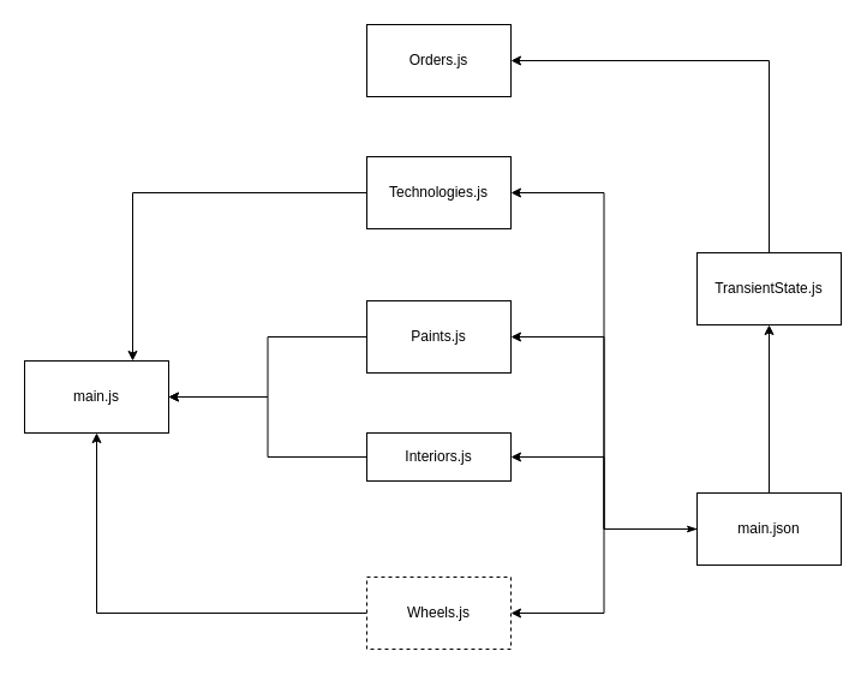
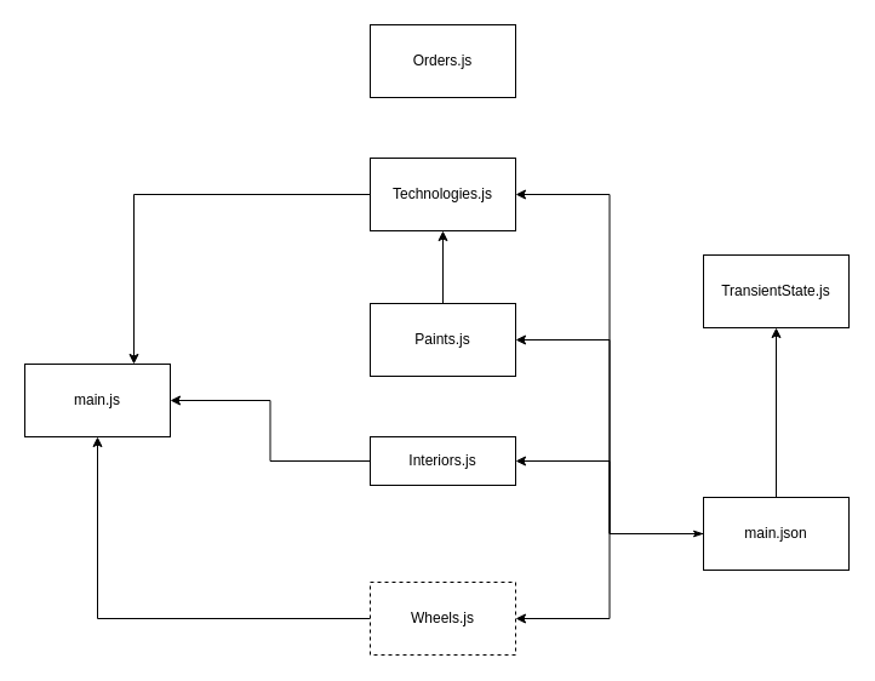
  <mxCell id="0" />
  <mxCell id="1" parent="0" />
  <mxCell id="2" value="main.js" style="rounded=0;whiteSpace=wrap;html=1;" parent="1" vertex="1"><mxGeometry x="20" y="300" width="120" height="60" as="geometry" /></mxCell>
- <mxCell id="3" style="edgeStyle=orthogonalEdgeStyle;rounded=0;orthogonalLoop=1;jettySize=auto;html=1;entryX=1;entryY=0.5;entryDx=0;entryDy=0;" parent="1" source="4" target="19" edge="1"><mxGeometry relative="1" as="geometry"><Array as="points"><mxPoint x="640" y="50" /></Array></mxGeometry></mxCell>
  <mxCell id="4" value="TransientState.js" style="rounded=0;whiteSpace=wrap;html=1;" parent="1" vertex="1"><mxGeometry x="580" y="210" width="120" height="60" as="geometry" /></mxCell>
  <mxCell id="5" style="edgeStyle=orthogonalEdgeStyle;rounded=0;orthogonalLoop=1;jettySize=auto;html=1;" parent="1" source="6" target="2" edge="1"><mxGeometry relative="1" as="geometry"><Array as="points"><mxPoint x="110" y="160" /></Array></mxGeometry></mxCell>
  <mxCell id="6" value="Technologies.js" style="rounded=0;whiteSpace=wrap;html=1;" parent="1" vertex="1"><mxGeometry x="305" y="130" width="120" height="60" as="geometry" /></mxCell>
- <mxCell id="7" style="edgeStyle=orthogonalEdgeStyle;rounded=0;orthogonalLoop=1;jettySize=auto;html=1;entryX=1;entryY=0.5;entryDx=0;entryDy=0;" parent="1" source="8" target="2" edge="1"><mxGeometry relative="1" as="geometry"><mxPoint x="90" y="410" as="targetPoint" /></mxGeometry></mxCell>
+ <mxCell id="7" style="edgeStyle=orthogonalEdgeStyle;rounded=0;orthogonalLoop=1;jettySize=auto;html=1;" parent="1" source="8" target="6" edge="1"><mxGeometry relative="1" as="geometry"><mxPoint x="90" y="410" as="targetPoint" /></mxGeometry></mxCell>
  <mxCell id="8" value="Paints.js" style="rounded=0;whiteSpace=wrap;html=1;" parent="1" vertex="1"><mxGeometry x="305" y="250" width="120" height="60" as="geometry" /></mxCell>
  <mxCell id="9" style="edgeStyle=orthogonalEdgeStyle;rounded=0;orthogonalLoop=1;jettySize=auto;html=1;entryX=1;entryY=0.5;entryDx=0;entryDy=0;" parent="1" source="10" target="2" edge="1"><mxGeometry relative="1" as="geometry" /></mxCell>
  <mxCell id="10" value="Interiors.js" style="rounded=0;whiteSpace=wrap;html=1;" parent="1" vertex="1"><mxGeometry x="305" y="360" width="120" height="40" as="geometry" /></mxCell>
  <mxCell id="11" style="edgeStyle=orthogonalEdgeStyle;rounded=0;orthogonalLoop=1;jettySize=auto;html=1;entryX=0.5;entryY=1;entryDx=0;entryDy=0;" parent="1" source="12" target="2" edge="1"><mxGeometry relative="1" as="geometry" /></mxCell>
  <mxCell id="12" value="Wheels.js" style="rounded=0;whiteSpace=wrap;html=1;dashed=1;" parent="1" vertex="1"><mxGeometry x="305" y="480" width="120" height="60" as="geometry" /></mxCell>
  <mxCell id="13" style="edgeStyle=orthogonalEdgeStyle;rounded=0;orthogonalLoop=1;jettySize=auto;html=1;entryX=1;entryY=0.5;entryDx=0;entryDy=0;" parent="1" source="18" target="6" edge="1"><mxGeometry relative="1" as="geometry" /></mxCell>
  <mxCell id="14" style="edgeStyle=orthogonalEdgeStyle;rounded=0;orthogonalLoop=1;jettySize=auto;html=1;entryX=1;entryY=0.5;entryDx=0;entryDy=0;" parent="1" source="18" target="8" edge="1"><mxGeometry relative="1" as="geometry" /></mxCell>
  <mxCell id="15" style="edgeStyle=orthogonalEdgeStyle;rounded=0;orthogonalLoop=1;jettySize=auto;html=1;entryX=1;entryY=0.5;entryDx=0;entryDy=0;" parent="1" source="18" target="10" edge="1"><mxGeometry relative="1" as="geometry" /></mxCell>
  <mxCell id="16" style="edgeStyle=orthogonalEdgeStyle;rounded=0;orthogonalLoop=1;jettySize=auto;html=1;entryX=1;entryY=0.5;entryDx=0;entryDy=0;startArrow=classicThin;startFill=1;" parent="1" source="18" target="12" edge="1"><mxGeometry relative="1" as="geometry" /></mxCell>
  <mxCell id="17" style="edgeStyle=orthogonalEdgeStyle;rounded=0;orthogonalLoop=1;jettySize=auto;html=1;entryX=0.5;entryY=1;entryDx=0;entryDy=0;" parent="1" source="18" target="4" edge="1"><mxGeometry relative="1" as="geometry" /></mxCell>
  <mxCell id="18" value="main.json" style="rounded=0;whiteSpace=wrap;html=1;" parent="1" vertex="1"><mxGeometry x="580" y="410" width="120" height="60" as="geometry" /></mxCell>
  <mxCell id="19" value="Orders.js" style="rounded=0;whiteSpace=wrap;html=1;" parent="1" vertex="1"><mxGeometry x="305" y="20" width="120" height="60" as="geometry" /></mxCell>
